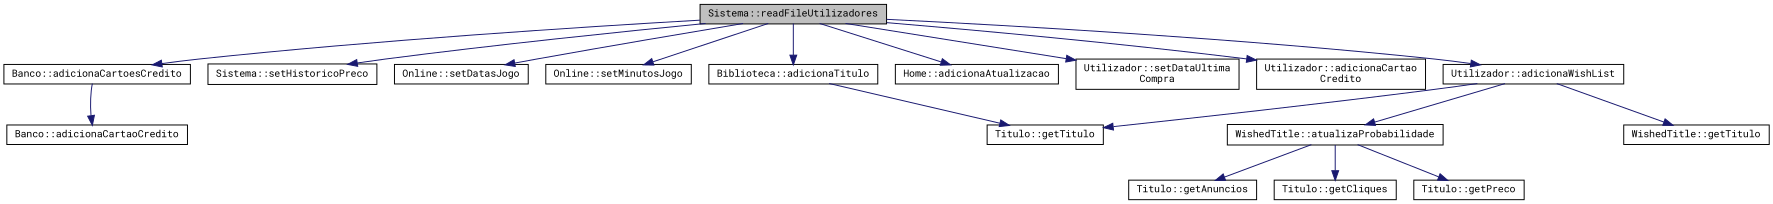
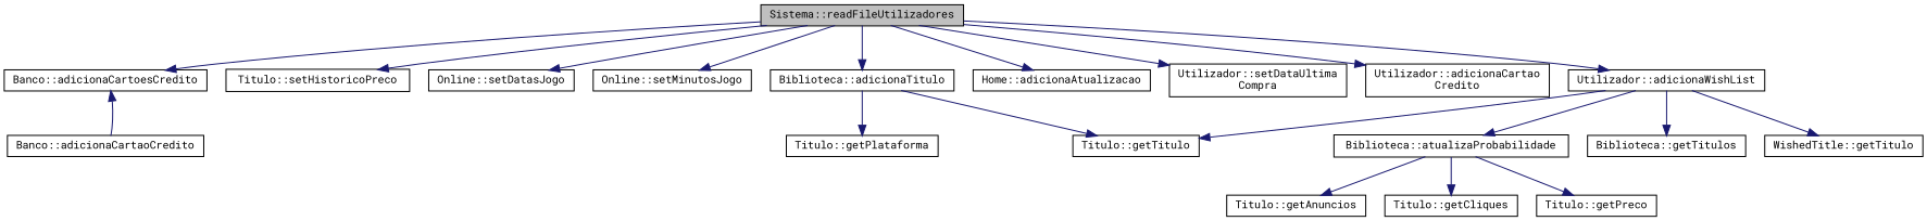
  digraph {
    fontname="Roboto Mono"
    rankdir=TB
    node [color=black fillcolor=white fontname="Roboto Mono" fontsize=10 shape=record style=filled]
    edge [color=midnightblue fontname="Roboto Mono" fontsize=10 labelfontname=Helvetica labelfontsize=10 style=solid]
    n1 [fillcolor=grey75 fontcolor=black height=0.2 label="Sistema::readFileUtilizadores" width=0.4]
    n2 [height=0.2 label="Banco::adicionaCartoesCredito" width=0.4]
-   n3 [height=0.2 label="Sistema::setHistoricoPreco" width=0.4]
+   n3 [height=0.2 label="Titulo::setHistoricoPreco" width=0.4]
    n4 [height=0.2 label="Online::setDatasJogo" width=0.4]
    n5 [height=0.2 label="Online::setMinutosJogo" width=0.4]
    n6 [height=0.2 label="Biblioteca::adicionaTitulo" width=0.4]
    n7 [height=0.2 label="Home::adicionaAtualizacao" width=0.4]
    n8 [height=0.2 label="Utilizador::setDataUltima\lCompra" width=0.4]
    n9 [height=0.2 label="Utilizador::adicionaCartao\lCredito" width=0.4]
    n10 [height=0.2 label="Utilizador::adicionaWishList" width=0.4]
    n11 [height=0.2 label="Banco::adicionaCartaoCredito" width=0.4]
    n12 [height=0.2 label="Titulo::getTitulo" width=0.4]
-   n14 [height=0.2 label="WishedTitle::atualizaProbabilidade" width=0.4]
+   n13 [height=0.2 label="Titulo::getPlataforma" width=0.4]
+   n14 [height=0.2 label="Biblioteca::atualizaProbabilidade" width=0.4]
+   n15 [height=0.2 label="Biblioteca::getTitulos" width=0.4]
    n16 [height=0.2 label="WishedTitle::getTitulo" width=0.4]
    n17 [height=0.2 label="Titulo::getAnuncios" width=0.4]
    n18 [height=0.2 label="Titulo::getCliques" width=0.4]
    n19 [height=0.2 label="Titulo::getPreco" width=0.4]
    n1 -> n2
    n1 -> n3
    n1 -> n4
    n1 -> n5
    n1 -> n6
    n1 -> n7
    n1 -> n8
    n1 -> n9
    n1 -> n10
-   n2 -> n11
+   n11 -> n2
    n6 -> n12
+   n6 -> n13
    n10 -> n12
    n10 -> n14
+   n10 -> n15
    n10 -> n16
    n14 -> n17
    n14 -> n18
    n14 -> n19
  }
